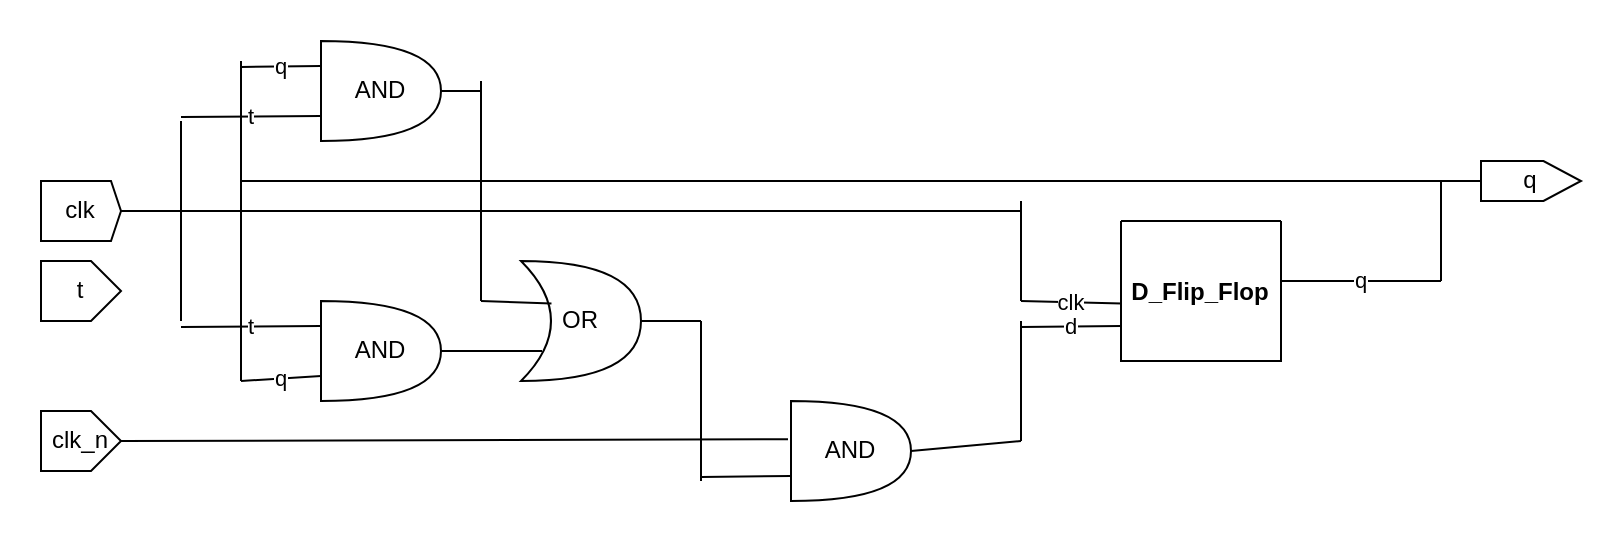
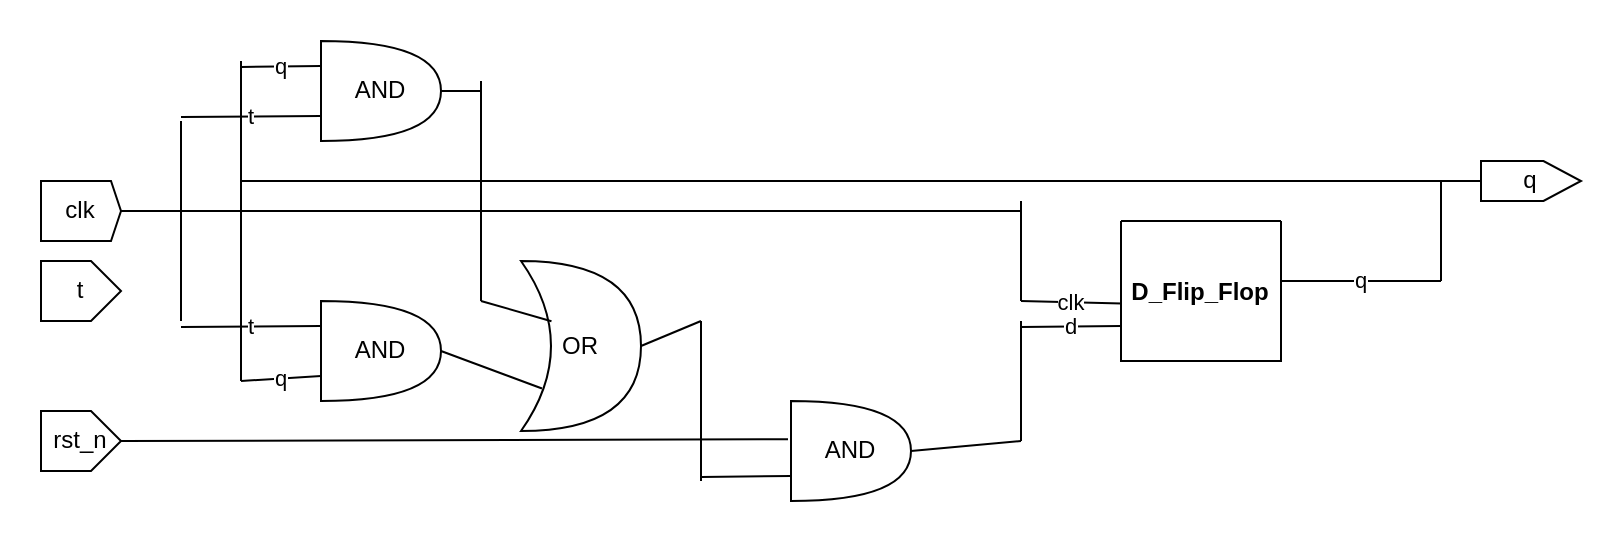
  <mxCell id="0" />
  <mxCell id="1" parent="0" />
  <mxCell id="2" value="AND" style="shape=or;whiteSpace=wrap;html=1;" parent="1" vertex="1"><mxGeometry x="160" y="20" width="60" height="50" as="geometry" /></mxCell>
  <mxCell id="3" value="q" style="endArrow=none;html=1;rounded=0;entryX=0;entryY=0.25;entryDx=0;entryDy=0;entryPerimeter=0;" parent="1" target="2" edge="1"><mxGeometry width="50" height="50" relative="1" as="geometry"><mxPoint x="120" y="33" as="sourcePoint" /><mxPoint x="110" y="60" as="targetPoint" /></mxGeometry></mxCell>
  <mxCell id="4" value="t" style="endArrow=none;html=1;rounded=0;entryX=0;entryY=0.75;entryDx=0;entryDy=0;entryPerimeter=0;" parent="1" target="2" edge="1"><mxGeometry width="50" height="50" relative="1" as="geometry"><mxPoint x="90" y="58" as="sourcePoint" /><mxPoint x="110" y="60" as="targetPoint" /></mxGeometry></mxCell>
  <mxCell id="5" value="AND" style="shape=or;whiteSpace=wrap;html=1;" parent="1" vertex="1"><mxGeometry x="160" y="150" width="60" height="50" as="geometry" /></mxCell>
  <mxCell id="6" value="t" style="endArrow=none;html=1;rounded=0;entryX=0;entryY=0.25;entryDx=0;entryDy=0;entryPerimeter=0;" parent="1" target="5" edge="1"><mxGeometry width="50" height="50" relative="1" as="geometry"><mxPoint x="90" y="163" as="sourcePoint" /><mxPoint x="110" y="60" as="targetPoint" /></mxGeometry></mxCell>
  <mxCell id="7" value="q" style="endArrow=none;html=1;rounded=0;entryX=0;entryY=0.75;entryDx=0;entryDy=0;entryPerimeter=0;" parent="1" target="5" edge="1"><mxGeometry width="50" height="50" relative="1" as="geometry"><mxPoint x="120" y="190" as="sourcePoint" /><mxPoint x="110" y="60" as="targetPoint" /></mxGeometry></mxCell>
  <mxCell id="8" value="" style="endArrow=none;html=1;rounded=0;" parent="1" edge="1"><mxGeometry width="50" height="50" relative="1" as="geometry"><mxPoint x="120" y="190" as="sourcePoint" /><mxPoint x="120" y="30" as="targetPoint" /></mxGeometry></mxCell>
  <mxCell id="9" value="clk" style="shape=offPageConnector;whiteSpace=wrap;html=1;direction=north;size=0.125;" parent="1" vertex="1"><mxGeometry x="20" y="90" width="40" height="30" as="geometry" /></mxCell>
  <mxCell id="10" value="t" style="shape=offPageConnector;whiteSpace=wrap;html=1;direction=north;" parent="1" vertex="1"><mxGeometry x="20" y="130" width="40" height="30" as="geometry" /></mxCell>
  <mxCell id="11" value="" style="endArrow=none;html=1;rounded=0;" parent="1" edge="1"><mxGeometry width="50" height="50" relative="1" as="geometry"><mxPoint x="90" y="160" as="sourcePoint" /><mxPoint x="90" y="60" as="targetPoint" /></mxGeometry></mxCell>
  <mxCell id="12" value="" style="endArrow=none;html=1;rounded=0;exitX=0.5;exitY=1;exitDx=0;exitDy=0;" parent="1" source="9" edge="1"><mxGeometry width="50" height="50" relative="1" as="geometry"><mxPoint x="340" y="110" as="sourcePoint" /><mxPoint x="510" y="105" as="targetPoint" /></mxGeometry></mxCell>
  <mxCell id="13" value="" style="endArrow=none;html=1;rounded=0;" parent="1" target="14" edge="1"><mxGeometry width="50" height="50" relative="1" as="geometry"><mxPoint x="120" y="90" as="sourcePoint" /><mxPoint x="660" y="90" as="targetPoint" /><Array as="points"><mxPoint x="500" y="90" /><mxPoint x="540" y="90" /></Array></mxGeometry></mxCell>
  <mxCell id="14" value="q" style="shape=offPageConnector;whiteSpace=wrap;html=1;direction=north;" parent="1" vertex="1"><mxGeometry x="740" y="80" width="50" height="20" as="geometry" /></mxCell>
  <mxCell id="15" value="" style="endArrow=none;html=1;rounded=0;" parent="1" edge="1"><mxGeometry width="50" height="50" relative="1" as="geometry"><mxPoint x="510" y="100" as="sourcePoint" /><mxPoint x="510" y="150" as="targetPoint" /></mxGeometry></mxCell>
  <mxCell id="16" value="clk" style="endArrow=none;html=1;rounded=0;entryX=0.005;entryY=0.589;entryDx=0;entryDy=0;entryPerimeter=0;" parent="1" target="17" edge="1"><mxGeometry width="50" height="50" relative="1" as="geometry"><mxPoint x="510" y="150" as="sourcePoint" /><mxPoint x="540" y="150" as="targetPoint" /></mxGeometry></mxCell>
  <mxCell id="17" value="                            &#10;&#10;&#10;&#10;&#10;D_Flip_Flop" style="swimlane;startSize=0;" parent="1" vertex="1"><mxGeometry x="560" y="110" width="80" height="70" as="geometry" /></mxCell>
  <mxCell id="18" value="d" style="endArrow=none;html=1;rounded=0;entryX=0;entryY=0.75;entryDx=0;entryDy=0;" parent="1" target="17" edge="1"><mxGeometry width="50" height="50" relative="1" as="geometry"><mxPoint x="510" y="163" as="sourcePoint" /><mxPoint x="490" y="60" as="targetPoint" /></mxGeometry></mxCell>
  <mxCell id="19" value="q" style="endArrow=none;html=1;rounded=0;" parent="1" edge="1"><mxGeometry width="50" height="50" relative="1" as="geometry"><mxPoint x="640" y="140" as="sourcePoint" /><mxPoint x="720" y="140" as="targetPoint" /></mxGeometry></mxCell>
  <mxCell id="20" value="" style="endArrow=none;html=1;rounded=0;" parent="1" edge="1"><mxGeometry width="50" height="50" relative="1" as="geometry"><mxPoint x="720" y="90" as="sourcePoint" /><mxPoint x="720" y="140" as="targetPoint" /></mxGeometry></mxCell>
- <mxCell id="21" value="OR" style="shape=xor;whiteSpace=wrap;html=1;" parent="1" vertex="1"><mxGeometry x="260" y="130" width="60" height="60" as="geometry" /></mxCell>
+ <mxCell id="21" value="OR" style="shape=xor;whiteSpace=wrap;html=1;" parent="1" vertex="1"><mxGeometry x="260" y="130" width="60" height="85" as="geometry" /></mxCell>
  <mxCell id="22" value="" style="endArrow=none;html=1;rounded=0;exitX=1;exitY=0.5;exitDx=0;exitDy=0;exitPerimeter=0;entryX=0.175;entryY=0.75;entryDx=0;entryDy=0;entryPerimeter=0;" parent="1" source="5" target="21" edge="1"><mxGeometry width="50" height="50" relative="1" as="geometry"><mxPoint x="440" y="110" as="sourcePoint" /><mxPoint x="490" y="60" as="targetPoint" /></mxGeometry></mxCell>
  <mxCell id="23" value="AND" style="shape=or;whiteSpace=wrap;html=1;" parent="1" vertex="1"><mxGeometry x="395" y="200" width="60" height="50" as="geometry" /></mxCell>
  <mxCell id="24" value="" style="endArrow=none;html=1;rounded=0;exitX=1;exitY=0.5;exitDx=0;exitDy=0;exitPerimeter=0;" parent="1" source="21" edge="1"><mxGeometry width="50" height="50" relative="1" as="geometry"><mxPoint x="290" y="110" as="sourcePoint" /><mxPoint x="350" y="160" as="targetPoint" /></mxGeometry></mxCell>
  <mxCell id="25" value="" style="endArrow=none;html=1;rounded=0;" parent="1" edge="1"><mxGeometry width="50" height="50" relative="1" as="geometry"><mxPoint x="350" y="240" as="sourcePoint" /><mxPoint x="350" y="160" as="targetPoint" /></mxGeometry></mxCell>
  <mxCell id="26" value="" style="endArrow=none;html=1;rounded=0;entryX=0;entryY=0.75;entryDx=0;entryDy=0;entryPerimeter=0;" parent="1" target="23" edge="1"><mxGeometry width="50" height="50" relative="1" as="geometry"><mxPoint x="350" y="238" as="sourcePoint" /><mxPoint x="340" y="60" as="targetPoint" /></mxGeometry></mxCell>
- <mxCell id="27" value="clk_n" style="shape=offPageConnector;whiteSpace=wrap;html=1;direction=north;" parent="1" vertex="1"><mxGeometry x="20" y="205" width="40" height="30" as="geometry" /></mxCell>
+ <mxCell id="27" value="rst_n" style="shape=offPageConnector;whiteSpace=wrap;html=1;direction=north;" parent="1" vertex="1"><mxGeometry x="20" y="205" width="40" height="30" as="geometry" /></mxCell>
  <mxCell id="28" value="" style="endArrow=none;html=1;rounded=0;exitX=0.5;exitY=1;exitDx=0;exitDy=0;entryX=-0.025;entryY=0.382;entryDx=0;entryDy=0;entryPerimeter=0;" parent="1" source="27" target="23" edge="1"><mxGeometry width="50" height="50" relative="1" as="geometry"><mxPoint x="290" y="110" as="sourcePoint" /><mxPoint x="390" y="220" as="targetPoint" /></mxGeometry></mxCell>
  <mxCell id="29" value="" style="endArrow=none;html=1;rounded=0;exitX=1;exitY=0.5;exitDx=0;exitDy=0;exitPerimeter=0;" parent="1" source="2" edge="1"><mxGeometry width="50" height="50" relative="1" as="geometry"><mxPoint x="290" y="110" as="sourcePoint" /><mxPoint x="240" y="45" as="targetPoint" /></mxGeometry></mxCell>
  <mxCell id="30" value="" style="endArrow=none;html=1;rounded=0;" parent="1" edge="1"><mxGeometry width="50" height="50" relative="1" as="geometry"><mxPoint x="240" y="40" as="sourcePoint" /><mxPoint x="240" y="150" as="targetPoint" /></mxGeometry></mxCell>
  <mxCell id="31" value="" style="endArrow=none;html=1;rounded=0;entryX=0.254;entryY=0.354;entryDx=0;entryDy=0;entryPerimeter=0;" parent="1" target="21" edge="1"><mxGeometry width="50" height="50" relative="1" as="geometry"><mxPoint x="240" y="150" as="sourcePoint" /><mxPoint x="340" y="60" as="targetPoint" /></mxGeometry></mxCell>
  <mxCell id="32" value="" style="endArrow=none;html=1;rounded=0;" parent="1" edge="1"><mxGeometry width="50" height="50" relative="1" as="geometry"><mxPoint x="510" y="160" as="sourcePoint" /><mxPoint x="510" y="220" as="targetPoint" /></mxGeometry></mxCell>
  <mxCell id="33" value="" style="endArrow=none;html=1;rounded=0;exitX=1;exitY=0.5;exitDx=0;exitDy=0;exitPerimeter=0;" parent="1" source="23" edge="1"><mxGeometry width="50" height="50" relative="1" as="geometry"><mxPoint x="290" y="110" as="sourcePoint" /><mxPoint x="510" y="220" as="targetPoint" /></mxGeometry></mxCell>
